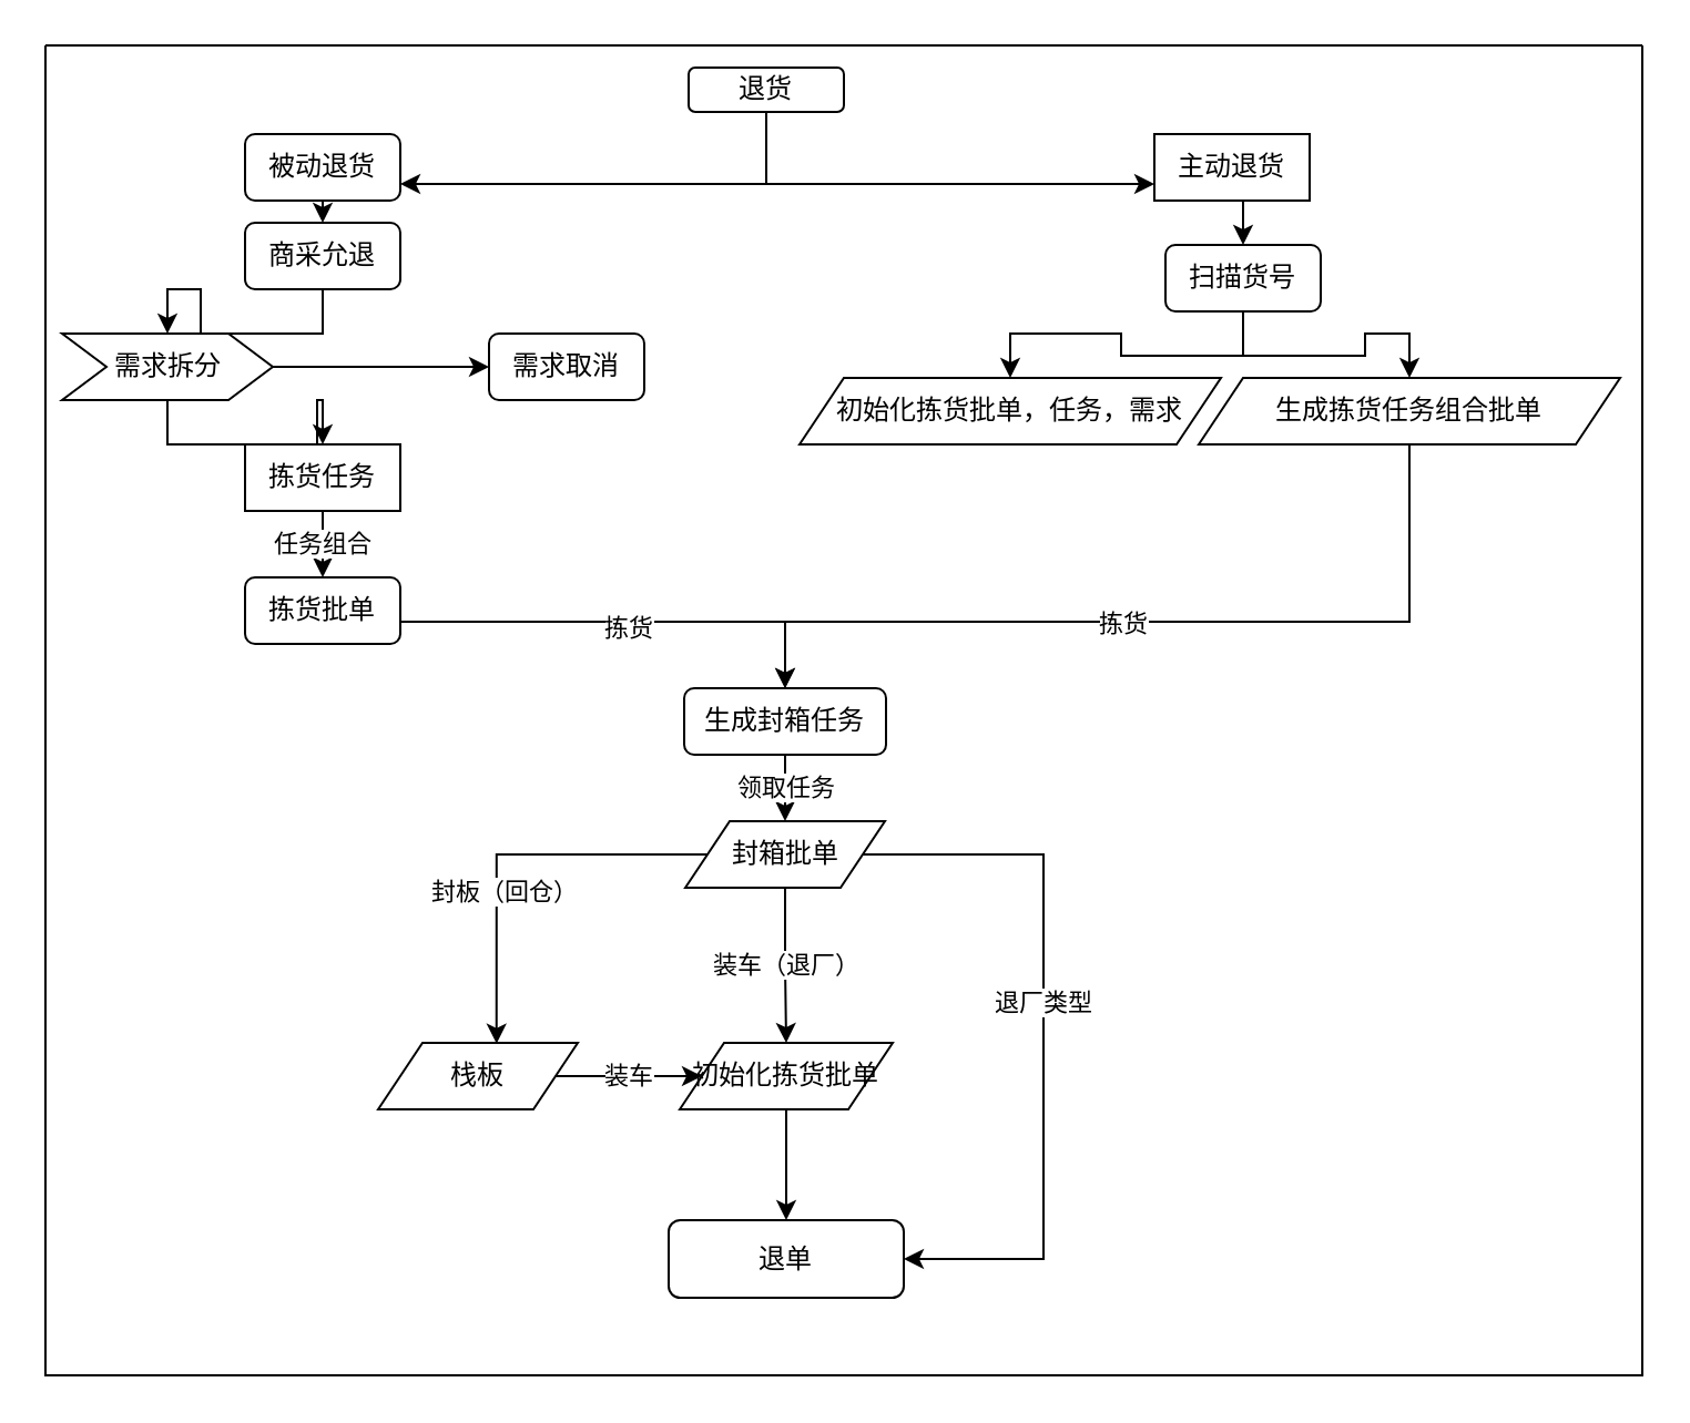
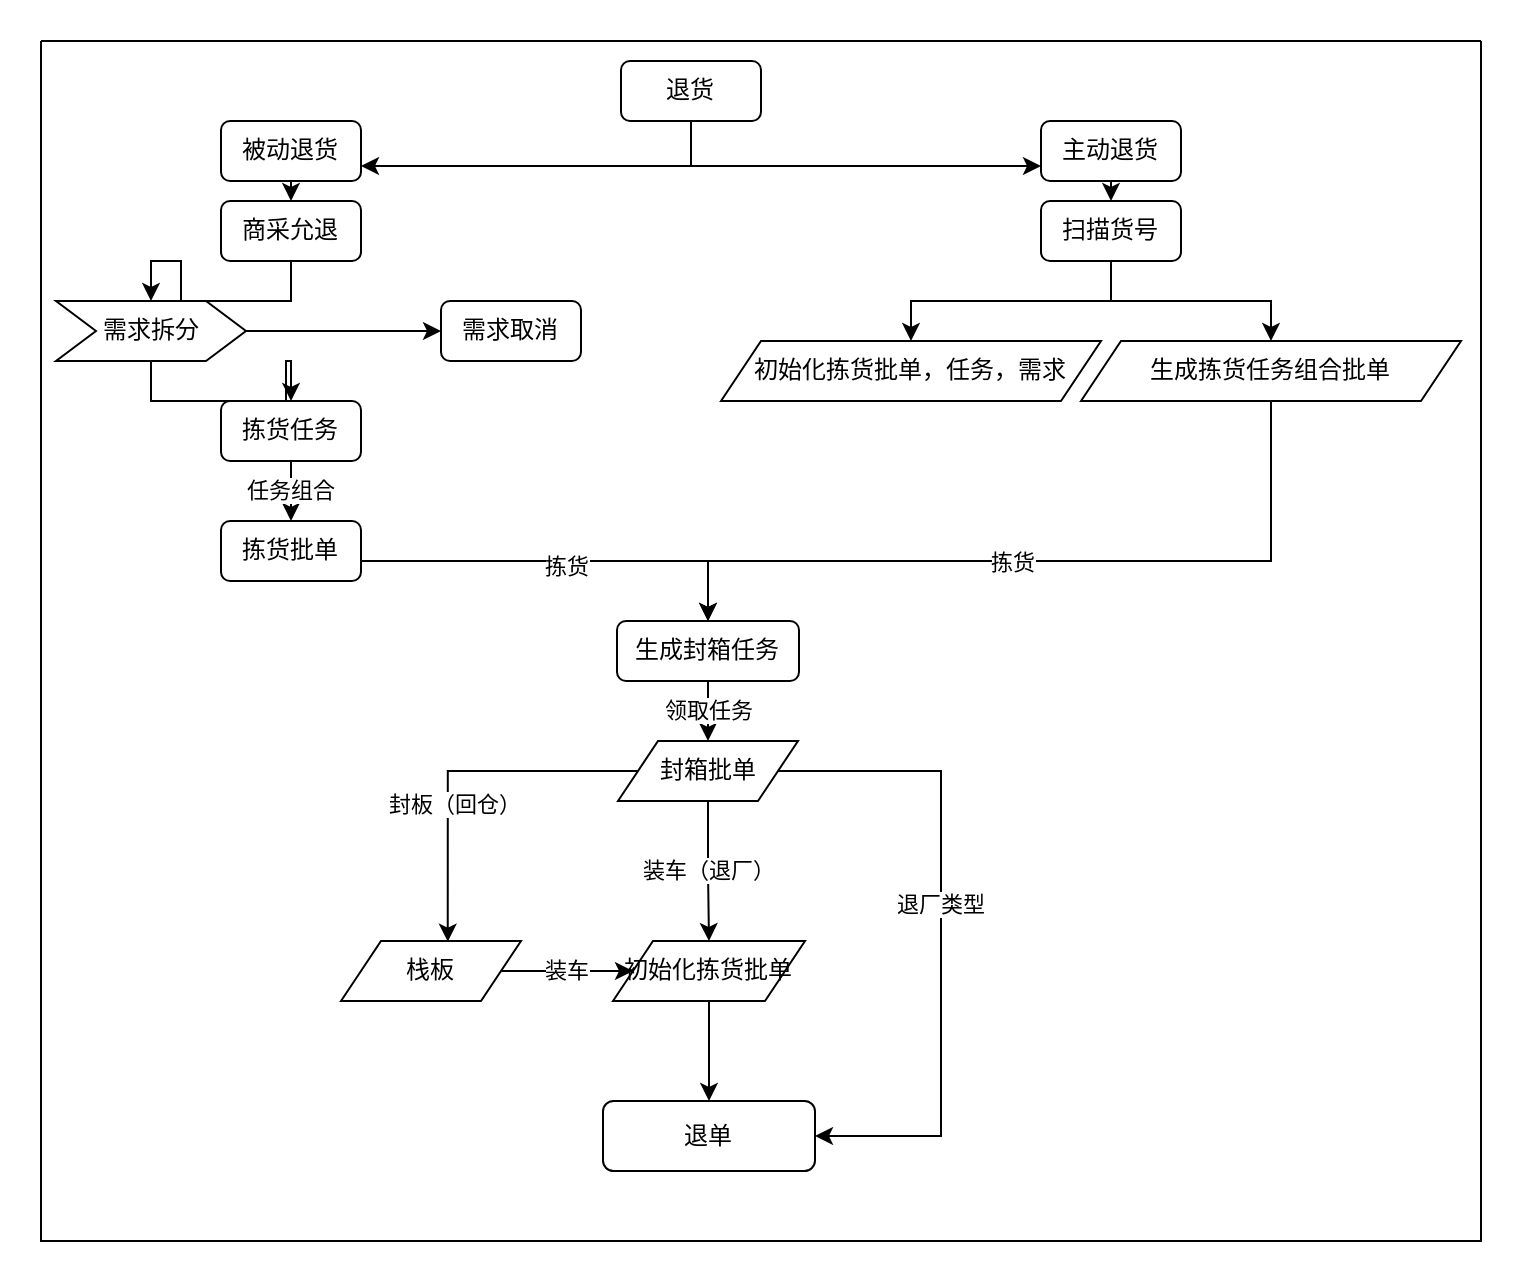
  <mxCell id="0" />
  <mxCell id="1" parent="0" />
  <mxCell id="2" value="" style="swimlane;startSize=0;" vertex="1" parent="1"><mxGeometry x="20" y="20" width="720" height="600" as="geometry"><mxRectangle x="80" y="40" width="50" height="40" as="alternateBounds" /></mxGeometry></mxCell>
  <mxCell id="3" style="edgeStyle=orthogonalEdgeStyle;rounded=0;orthogonalLoop=1;jettySize=auto;html=1;exitX=0.5;exitY=1;exitDx=0;exitDy=0;entryX=1;entryY=0.75;entryDx=0;entryDy=0;" edge="1" parent="2" source="5" target="7"><mxGeometry relative="1" as="geometry" /></mxCell>
  <mxCell id="4" style="edgeStyle=orthogonalEdgeStyle;rounded=0;orthogonalLoop=1;jettySize=auto;html=1;exitX=0.5;exitY=1;exitDx=0;exitDy=0;entryX=0;entryY=0.75;entryDx=0;entryDy=0;" edge="1" parent="2" source="5" target="9"><mxGeometry relative="1" as="geometry" /></mxCell>
- <mxCell id="5" value="退货" style="rounded=1;whiteSpace=wrap;html=1;" vertex="1" parent="2"><mxGeometry x="290" y="10" width="70" height="20" as="geometry" /></mxCell>
+ <mxCell id="5" value="退货" style="rounded=1;whiteSpace=wrap;html=1;" vertex="1" parent="2"><mxGeometry x="290" y="10" width="70" height="30" as="geometry" /></mxCell>
  <mxCell id="6" style="edgeStyle=orthogonalEdgeStyle;rounded=0;orthogonalLoop=1;jettySize=auto;html=1;exitX=0.5;exitY=1;exitDx=0;exitDy=0;entryX=0.5;entryY=0;entryDx=0;entryDy=0;" edge="1" parent="2" source="7" target="11"><mxGeometry relative="1" as="geometry" /></mxCell>
  <mxCell id="7" value="被动退货" style="rounded=1;whiteSpace=wrap;html=1;" vertex="1" parent="2"><mxGeometry x="90" y="40" width="70" height="30" as="geometry" /></mxCell>
  <mxCell id="8" style="edgeStyle=orthogonalEdgeStyle;rounded=0;orthogonalLoop=1;jettySize=auto;html=1;exitX=0.5;exitY=1;exitDx=0;exitDy=0;entryX=0.5;entryY=0;entryDx=0;entryDy=0;" edge="1" parent="2" source="9" target="14"><mxGeometry relative="1" as="geometry" /></mxCell>
- <mxCell id="9" value="主动退货" style="whiteSpace=wrap;html=1;rounded=0;" vertex="1" parent="2"><mxGeometry x="500" y="40" width="70" height="30" as="geometry" /></mxCell>
+ <mxCell id="9" value="主动退货" style="rounded=1;whiteSpace=wrap;html=1;" vertex="1" parent="2"><mxGeometry x="500" y="40" width="70" height="30" as="geometry" /></mxCell>
  <mxCell id="10" style="edgeStyle=orthogonalEdgeStyle;rounded=0;orthogonalLoop=1;jettySize=auto;html=1;exitX=0.5;exitY=1;exitDx=0;exitDy=0;entryX=0.5;entryY=0;entryDx=0;entryDy=0;" edge="1" parent="2" source="11" target="17"><mxGeometry relative="1" as="geometry" /></mxCell>
  <mxCell id="11" value="商采允退" style="rounded=1;whiteSpace=wrap;html=1;" vertex="1" parent="2"><mxGeometry x="90" y="80" width="70" height="30" as="geometry" /></mxCell>
  <mxCell id="12" style="edgeStyle=orthogonalEdgeStyle;rounded=0;orthogonalLoop=1;jettySize=auto;html=1;exitX=0.5;exitY=1;exitDx=0;exitDy=0;" edge="1" parent="2" source="14" target="26"><mxGeometry relative="1" as="geometry" /></mxCell>
  <mxCell id="13" style="edgeStyle=orthogonalEdgeStyle;rounded=0;orthogonalLoop=1;jettySize=auto;html=1;exitX=0.5;exitY=1;exitDx=0;exitDy=0;entryX=0.5;entryY=0;entryDx=0;entryDy=0;" edge="1" parent="2" source="14" target="29"><mxGeometry relative="1" as="geometry" /></mxCell>
- <mxCell id="14" value="扫描货号" style="rounded=1;whiteSpace=wrap;html=1;" vertex="1" parent="2"><mxGeometry x="505" y="90" width="70" height="30" as="geometry" /></mxCell>
+ <mxCell id="14" value="扫描货号" style="rounded=1;whiteSpace=wrap;html=1;" vertex="1" parent="2"><mxGeometry x="500" y="80" width="70" height="30" as="geometry" /></mxCell>
  <mxCell id="15" style="edgeStyle=orthogonalEdgeStyle;rounded=0;orthogonalLoop=1;jettySize=auto;html=1;exitX=1;exitY=0.5;exitDx=0;exitDy=0;entryX=0;entryY=0.5;entryDx=0;entryDy=0;" edge="1" parent="2" source="17" target="18"><mxGeometry relative="1" as="geometry" /></mxCell>
  <mxCell id="16" style="edgeStyle=orthogonalEdgeStyle;rounded=0;orthogonalLoop=1;jettySize=auto;html=1;exitX=0.5;exitY=1;exitDx=0;exitDy=0;entryX=0.5;entryY=0;entryDx=0;entryDy=0;" edge="1" parent="2" source="17" target="20"><mxGeometry relative="1" as="geometry" /></mxCell>
  <mxCell id="17" value="需求拆分" style="shape=step;perimeter=stepPerimeter;whiteSpace=wrap;html=1;fixedSize=1;" vertex="1" parent="2"><mxGeometry x="7.5" y="130" width="95" height="30" as="geometry" /></mxCell>
  <mxCell id="18" value="需求取消" style="rounded=1;whiteSpace=wrap;html=1;" vertex="1" parent="2"><mxGeometry x="200" y="130" width="70" height="30" as="geometry" /></mxCell>
  <mxCell id="19" value="任务组合" style="edgeStyle=orthogonalEdgeStyle;rounded=0;orthogonalLoop=1;jettySize=auto;html=1;exitX=0.5;exitY=1;exitDx=0;exitDy=0;entryX=0.5;entryY=0;entryDx=0;entryDy=0;" edge="1" parent="2" source="20" target="23"><mxGeometry relative="1" as="geometry" /></mxCell>
- <mxCell id="20" value="拣货任务" style="whiteSpace=wrap;html=1;rounded=0;" vertex="1" parent="2"><mxGeometry x="90" y="180" width="70" height="30" as="geometry" /></mxCell>
+ <mxCell id="20" value="拣货任务" style="rounded=1;whiteSpace=wrap;html=1;" vertex="1" parent="2"><mxGeometry x="90" y="180" width="70" height="30" as="geometry" /></mxCell>
  <mxCell id="21" style="edgeStyle=orthogonalEdgeStyle;rounded=0;orthogonalLoop=1;jettySize=auto;html=1;exitX=1;exitY=0.5;exitDx=0;exitDy=0;entryX=0.5;entryY=0;entryDx=0;entryDy=0;" edge="1" parent="2" source="23" target="25"><mxGeometry relative="1" as="geometry"><Array as="points"><mxPoint x="160" y="260" /><mxPoint x="334" y="260" /></Array></mxGeometry></mxCell>
  <mxCell id="22" value="拣货" style="edgeLabel;html=1;align=center;verticalAlign=middle;resizable=0;points=[];" vertex="1" connectable="0" parent="21"><mxGeometry x="0.022" y="-2" relative="1" as="geometry"><mxPoint as="offset" /></mxGeometry></mxCell>
  <mxCell id="23" value="拣货批单" style="rounded=1;whiteSpace=wrap;html=1;" vertex="1" parent="2"><mxGeometry x="90" y="240" width="70" height="30" as="geometry" /></mxCell>
  <mxCell id="24" value="领取任务" style="edgeStyle=orthogonalEdgeStyle;rounded=0;orthogonalLoop=1;jettySize=auto;html=1;exitX=0.5;exitY=1;exitDx=0;exitDy=0;entryX=0.5;entryY=0;entryDx=0;entryDy=0;" edge="1" parent="2" source="25" target="35"><mxGeometry relative="1" as="geometry" /></mxCell>
  <mxCell id="25" value="生成封箱任务" style="rounded=1;whiteSpace=wrap;html=1;" vertex="1" parent="2"><mxGeometry x="288" y="290" width="91" height="30" as="geometry" /></mxCell>
  <mxCell id="26" value="初始化拣货批单，任务，需求" style="shape=parallelogram;perimeter=parallelogramPerimeter;whiteSpace=wrap;html=1;fixedSize=1;" vertex="1" parent="2"><mxGeometry x="340" y="150" width="190" height="30" as="geometry" /></mxCell>
  <mxCell id="27" style="edgeStyle=orthogonalEdgeStyle;rounded=0;orthogonalLoop=1;jettySize=auto;html=1;exitX=0.5;exitY=1;exitDx=0;exitDy=0;entryX=0.5;entryY=0;entryDx=0;entryDy=0;" edge="1" parent="2" source="29" target="25"><mxGeometry relative="1" as="geometry"><Array as="points"><mxPoint x="615" y="260" /><mxPoint x="334" y="260" /></Array></mxGeometry></mxCell>
  <mxCell id="28" value="拣货" style="edgeLabel;html=1;align=center;verticalAlign=middle;resizable=0;points=[];" vertex="1" connectable="0" parent="27"><mxGeometry x="0.072" y="-1" relative="1" as="geometry"><mxPoint y="1" as="offset" /></mxGeometry></mxCell>
  <mxCell id="29" value="生成拣货任务组合批单" style="shape=parallelogram;perimeter=parallelogramPerimeter;whiteSpace=wrap;html=1;fixedSize=1;" vertex="1" parent="2"><mxGeometry x="520" y="150" width="190" height="30" as="geometry" /></mxCell>
  <mxCell id="30" style="edgeStyle=orthogonalEdgeStyle;rounded=0;orthogonalLoop=1;jettySize=auto;html=1;exitX=0;exitY=0.5;exitDx=0;exitDy=0;entryX=0.593;entryY=0.011;entryDx=0;entryDy=0;entryPerimeter=0;" edge="1" parent="2" source="35" target="37"><mxGeometry relative="1" as="geometry" /></mxCell>
  <mxCell id="31" value="封板（回仓）" style="edgeLabel;html=1;align=center;verticalAlign=middle;resizable=0;points=[];" vertex="1" connectable="0" parent="30"><mxGeometry x="0.24" y="3" relative="1" as="geometry"><mxPoint as="offset" /></mxGeometry></mxCell>
  <mxCell id="32" value="装车（退厂）" style="edgeStyle=orthogonalEdgeStyle;rounded=0;orthogonalLoop=1;jettySize=auto;html=1;exitX=0.5;exitY=1;exitDx=0;exitDy=0;entryX=0.5;entryY=0;entryDx=0;entryDy=0;" edge="1" parent="2" source="35" target="39"><mxGeometry relative="1" as="geometry"><Array as="points"><mxPoint x="334" y="415" /></Array></mxGeometry></mxCell>
  <mxCell id="33" style="edgeStyle=orthogonalEdgeStyle;rounded=0;orthogonalLoop=1;jettySize=auto;html=1;exitX=1;exitY=0.5;exitDx=0;exitDy=0;entryX=1;entryY=0.5;entryDx=0;entryDy=0;" edge="1" parent="2" source="35" target="40"><mxGeometry relative="1" as="geometry"><Array as="points"><mxPoint x="450" y="365" /><mxPoint x="450" y="548" /></Array></mxGeometry></mxCell>
  <mxCell id="34" value="退厂类型" style="edgeLabel;html=1;align=center;verticalAlign=middle;resizable=0;points=[];" vertex="1" connectable="0" parent="33"><mxGeometry x="-0.097" y="-1" relative="1" as="geometry"><mxPoint as="offset" /></mxGeometry></mxCell>
  <mxCell id="35" value="封箱批单" style="shape=parallelogram;perimeter=parallelogramPerimeter;whiteSpace=wrap;html=1;fixedSize=1;" vertex="1" parent="2"><mxGeometry x="288.5" y="350" width="90" height="30" as="geometry" /></mxCell>
  <mxCell id="36" value="装车" style="edgeStyle=orthogonalEdgeStyle;rounded=0;orthogonalLoop=1;jettySize=auto;html=1;exitX=1;exitY=0.5;exitDx=0;exitDy=0;entryX=0;entryY=0.5;entryDx=0;entryDy=0;" edge="1" parent="2" source="37" target="39"><mxGeometry relative="1" as="geometry" /></mxCell>
  <mxCell id="37" value="栈板" style="shape=parallelogram;perimeter=parallelogramPerimeter;whiteSpace=wrap;html=1;fixedSize=1;" vertex="1" parent="2"><mxGeometry x="150" y="450" width="90" height="30" as="geometry" /></mxCell>
  <mxCell id="38" style="edgeStyle=orthogonalEdgeStyle;rounded=0;orthogonalLoop=1;jettySize=auto;html=1;exitX=0.5;exitY=1;exitDx=0;exitDy=0;entryX=0.5;entryY=0;entryDx=0;entryDy=0;" edge="1" parent="2" source="39" target="40"><mxGeometry relative="1" as="geometry" /></mxCell>
  <mxCell id="39" value="初始化拣货批单" style="shape=parallelogram;perimeter=parallelogramPerimeter;whiteSpace=wrap;html=1;fixedSize=1;" vertex="1" parent="2"><mxGeometry x="286" y="450" width="96" height="30" as="geometry" /></mxCell>
  <mxCell id="40" value="退单" style="rounded=1;whiteSpace=wrap;html=1;" vertex="1" parent="2"><mxGeometry x="281" y="530" width="106" height="35" as="geometry" /></mxCell>
